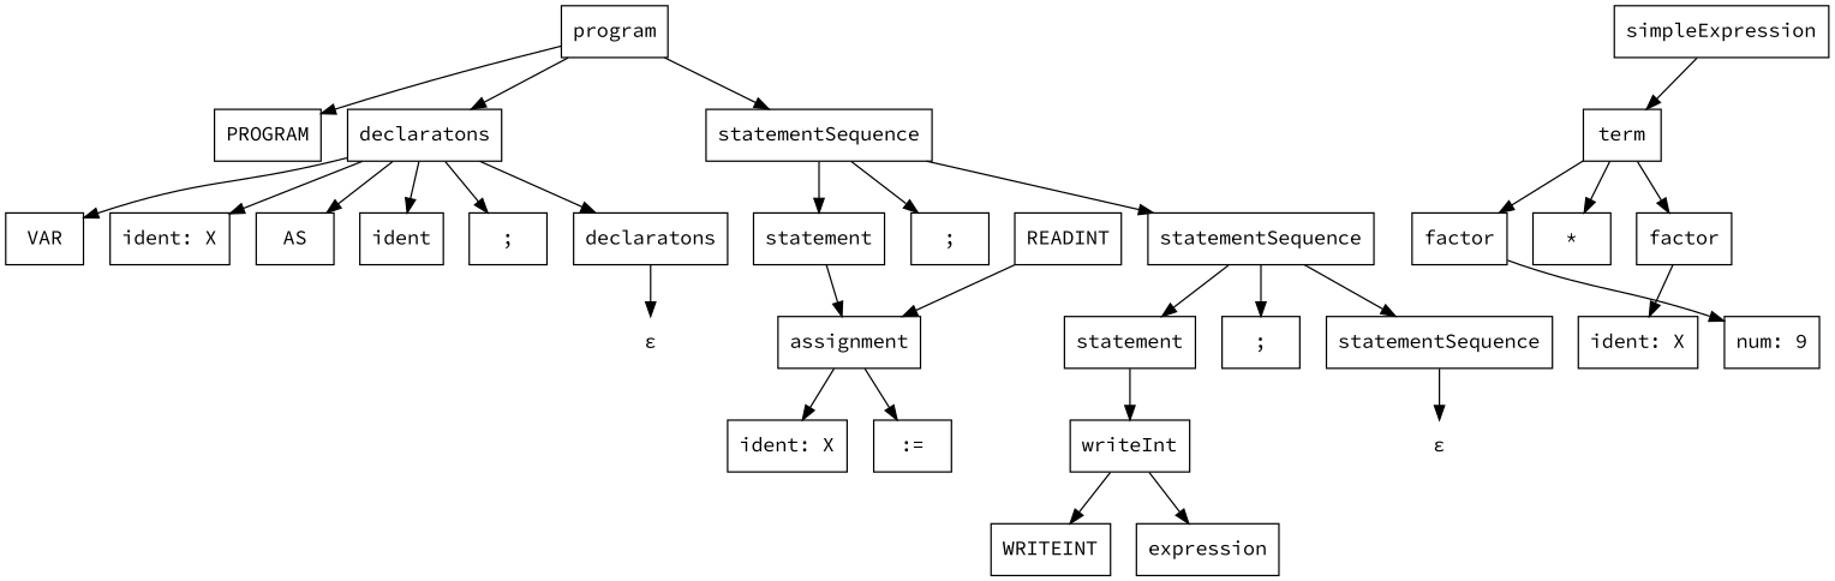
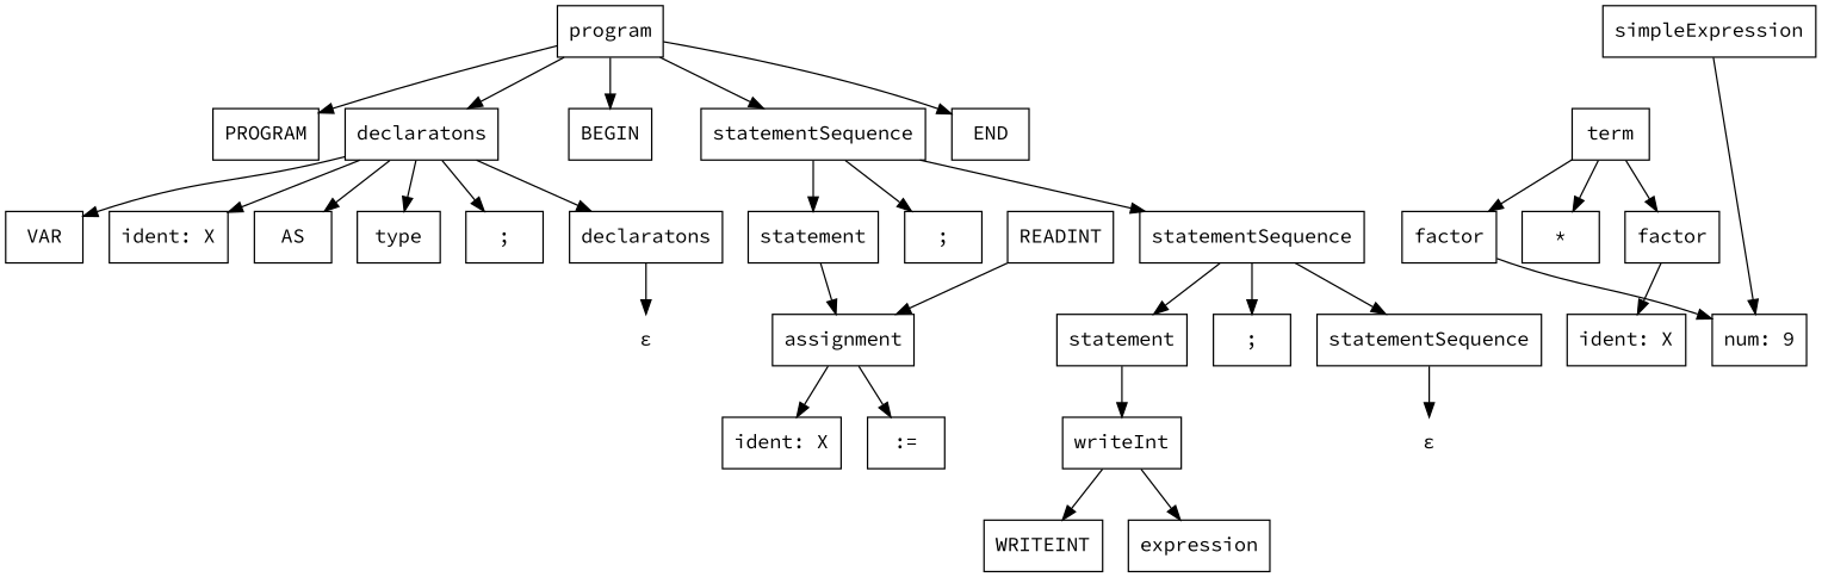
  digraph {
    fontname="Source Code Pro"
    ordering=out
    node [fillcolor="/x11/white" fontname="Source Code Pro" shape=box style=filled]
    edge [fontname="Source Code Pro"]
    n1 [label=program]
    n2 [label=PROGRAM]
    n3 [label=declaratons]
+   n4 [label=BEGIN]
    n5 [label=statementSequence]
+   n6 [label=END]
    n7 [label=VAR]
    n8 [label="ident: X"]
    n9 [label=AS]
-   n10 [label=ident]
+   n10 [label=type]
    n11 [label=";"]
    n12 [label=declaratons]
    n13 [label=statement]
    n14 [label=";"]
    n15 [label=statementSequence]
    n16 [label="&#949;" shape=none]
    n17 [label=assignment]
    n18 [label=statement]
    n19 [label=";"]
    n20 [label=statementSequence]
    n21 [label="ident: X"]
    n22 [label=":="]
    n23 [label=READINT]
    n24 [label=writeInt]
    n25 [label="&#949;" shape=none]
    n26 [label=WRITEINT]
    n27 [label=expression]
    n28 [label=simpleExpression]
    n29 [label=term]
    n30 [label=factor]
    n31 [label="*"]
    n32 [label=factor]
    n33 [label="num: 9"]
    n34 [label="ident: X"]
    n1 -> n2
    n1 -> n3
+   n1 -> n4
    n1 -> n5
+   n1 -> n6
    n3 -> n7
    n3 -> n8
    n3 -> n9
    n3 -> n10
    n3 -> n11
    n3 -> n12
    n5 -> n13
    n5 -> n14
    n5 -> n15
    n12 -> n16
    n13 -> n17
    n15 -> n18
    n15 -> n19
    n15 -> n20
    n17 -> n21
    n17 -> n22
    n18 -> n24
    n20 -> n25
    n23 -> n17
    n24 -> n26
    n24 -> n27
-   n28 -> n29
+   n28 -> n33
    n29 -> n30
    n29 -> n31
    n29 -> n32
    n30 -> n33
    n32 -> n34
  }
